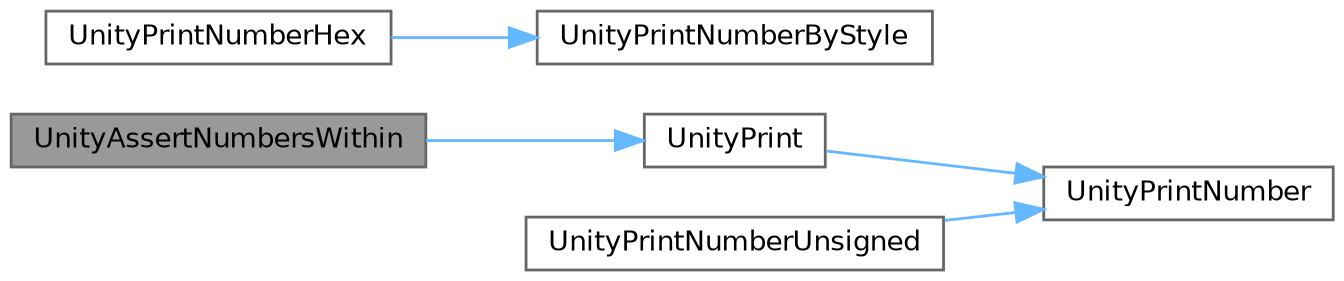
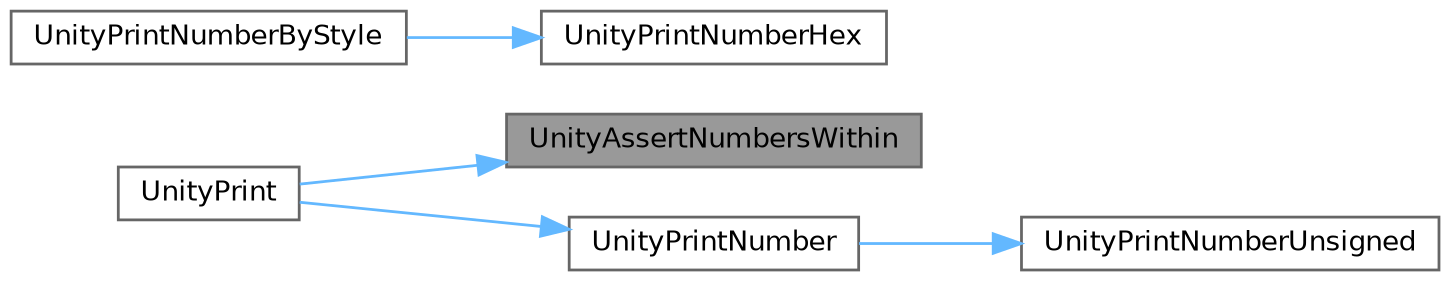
  digraph {
    rankdir=LR
    node [color=grey40 fillcolor=white fontname=Helvetica fontsize=10 shape=box style=filled]
    edge [color=steelblue1 fontname=Helvetica fontsize=10 labelfontname=Helvetica labelfontsize=10 style=solid]
    n1 [color=gray40 fillcolor=grey60 fontcolor=black height=0.2 label=UnityAssertNumbersWithin width=0.4]
    n2 [height=0.2 label=UnityPrint width=0.4]
    n3 [height=0.2 label=UnityPrintNumber width=0.4]
    n4 [height=0.2 label=UnityPrintNumberByStyle width=0.4]
    n5 [height=0.2 label=UnityPrintNumberHex width=0.4]
    n6 [height=0.2 label=UnityPrintNumberUnsigned width=0.4]
-   n1 -> n2
+   n2 -> n1
    n2 -> n3
-   n6 -> n3
-   n5 -> n4
+   n3 -> n6
+   n4 -> n5
  }
